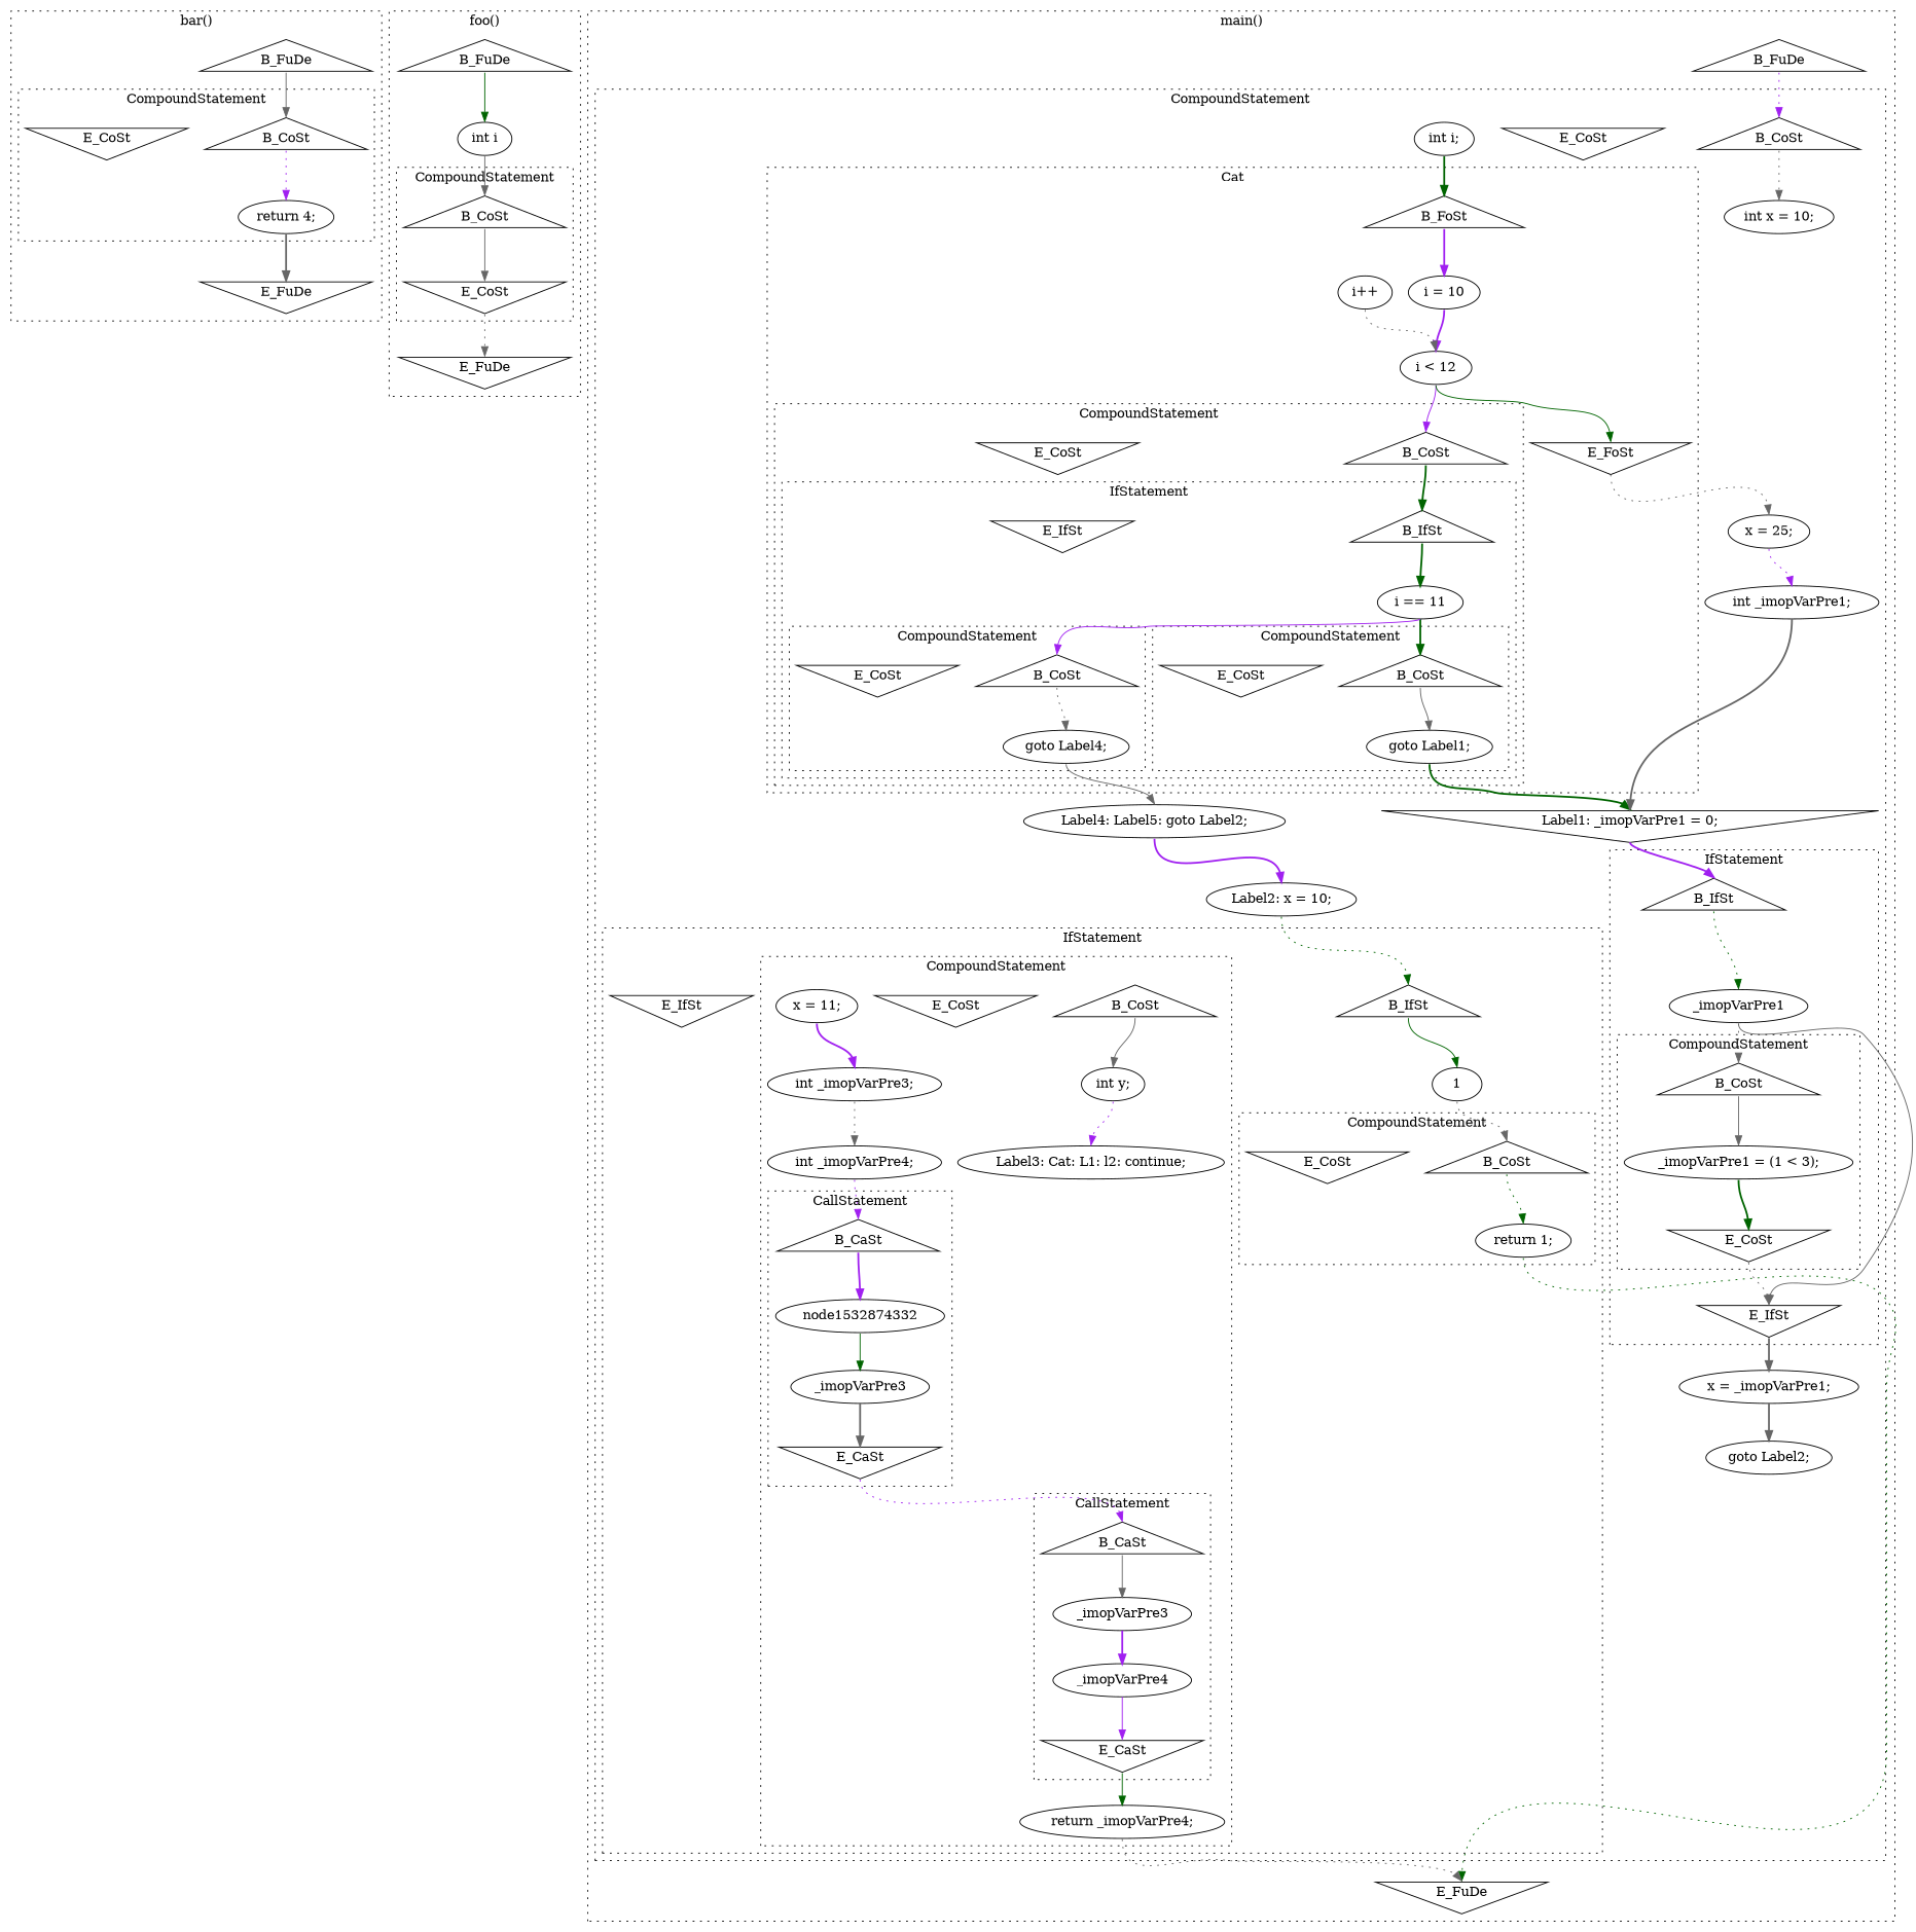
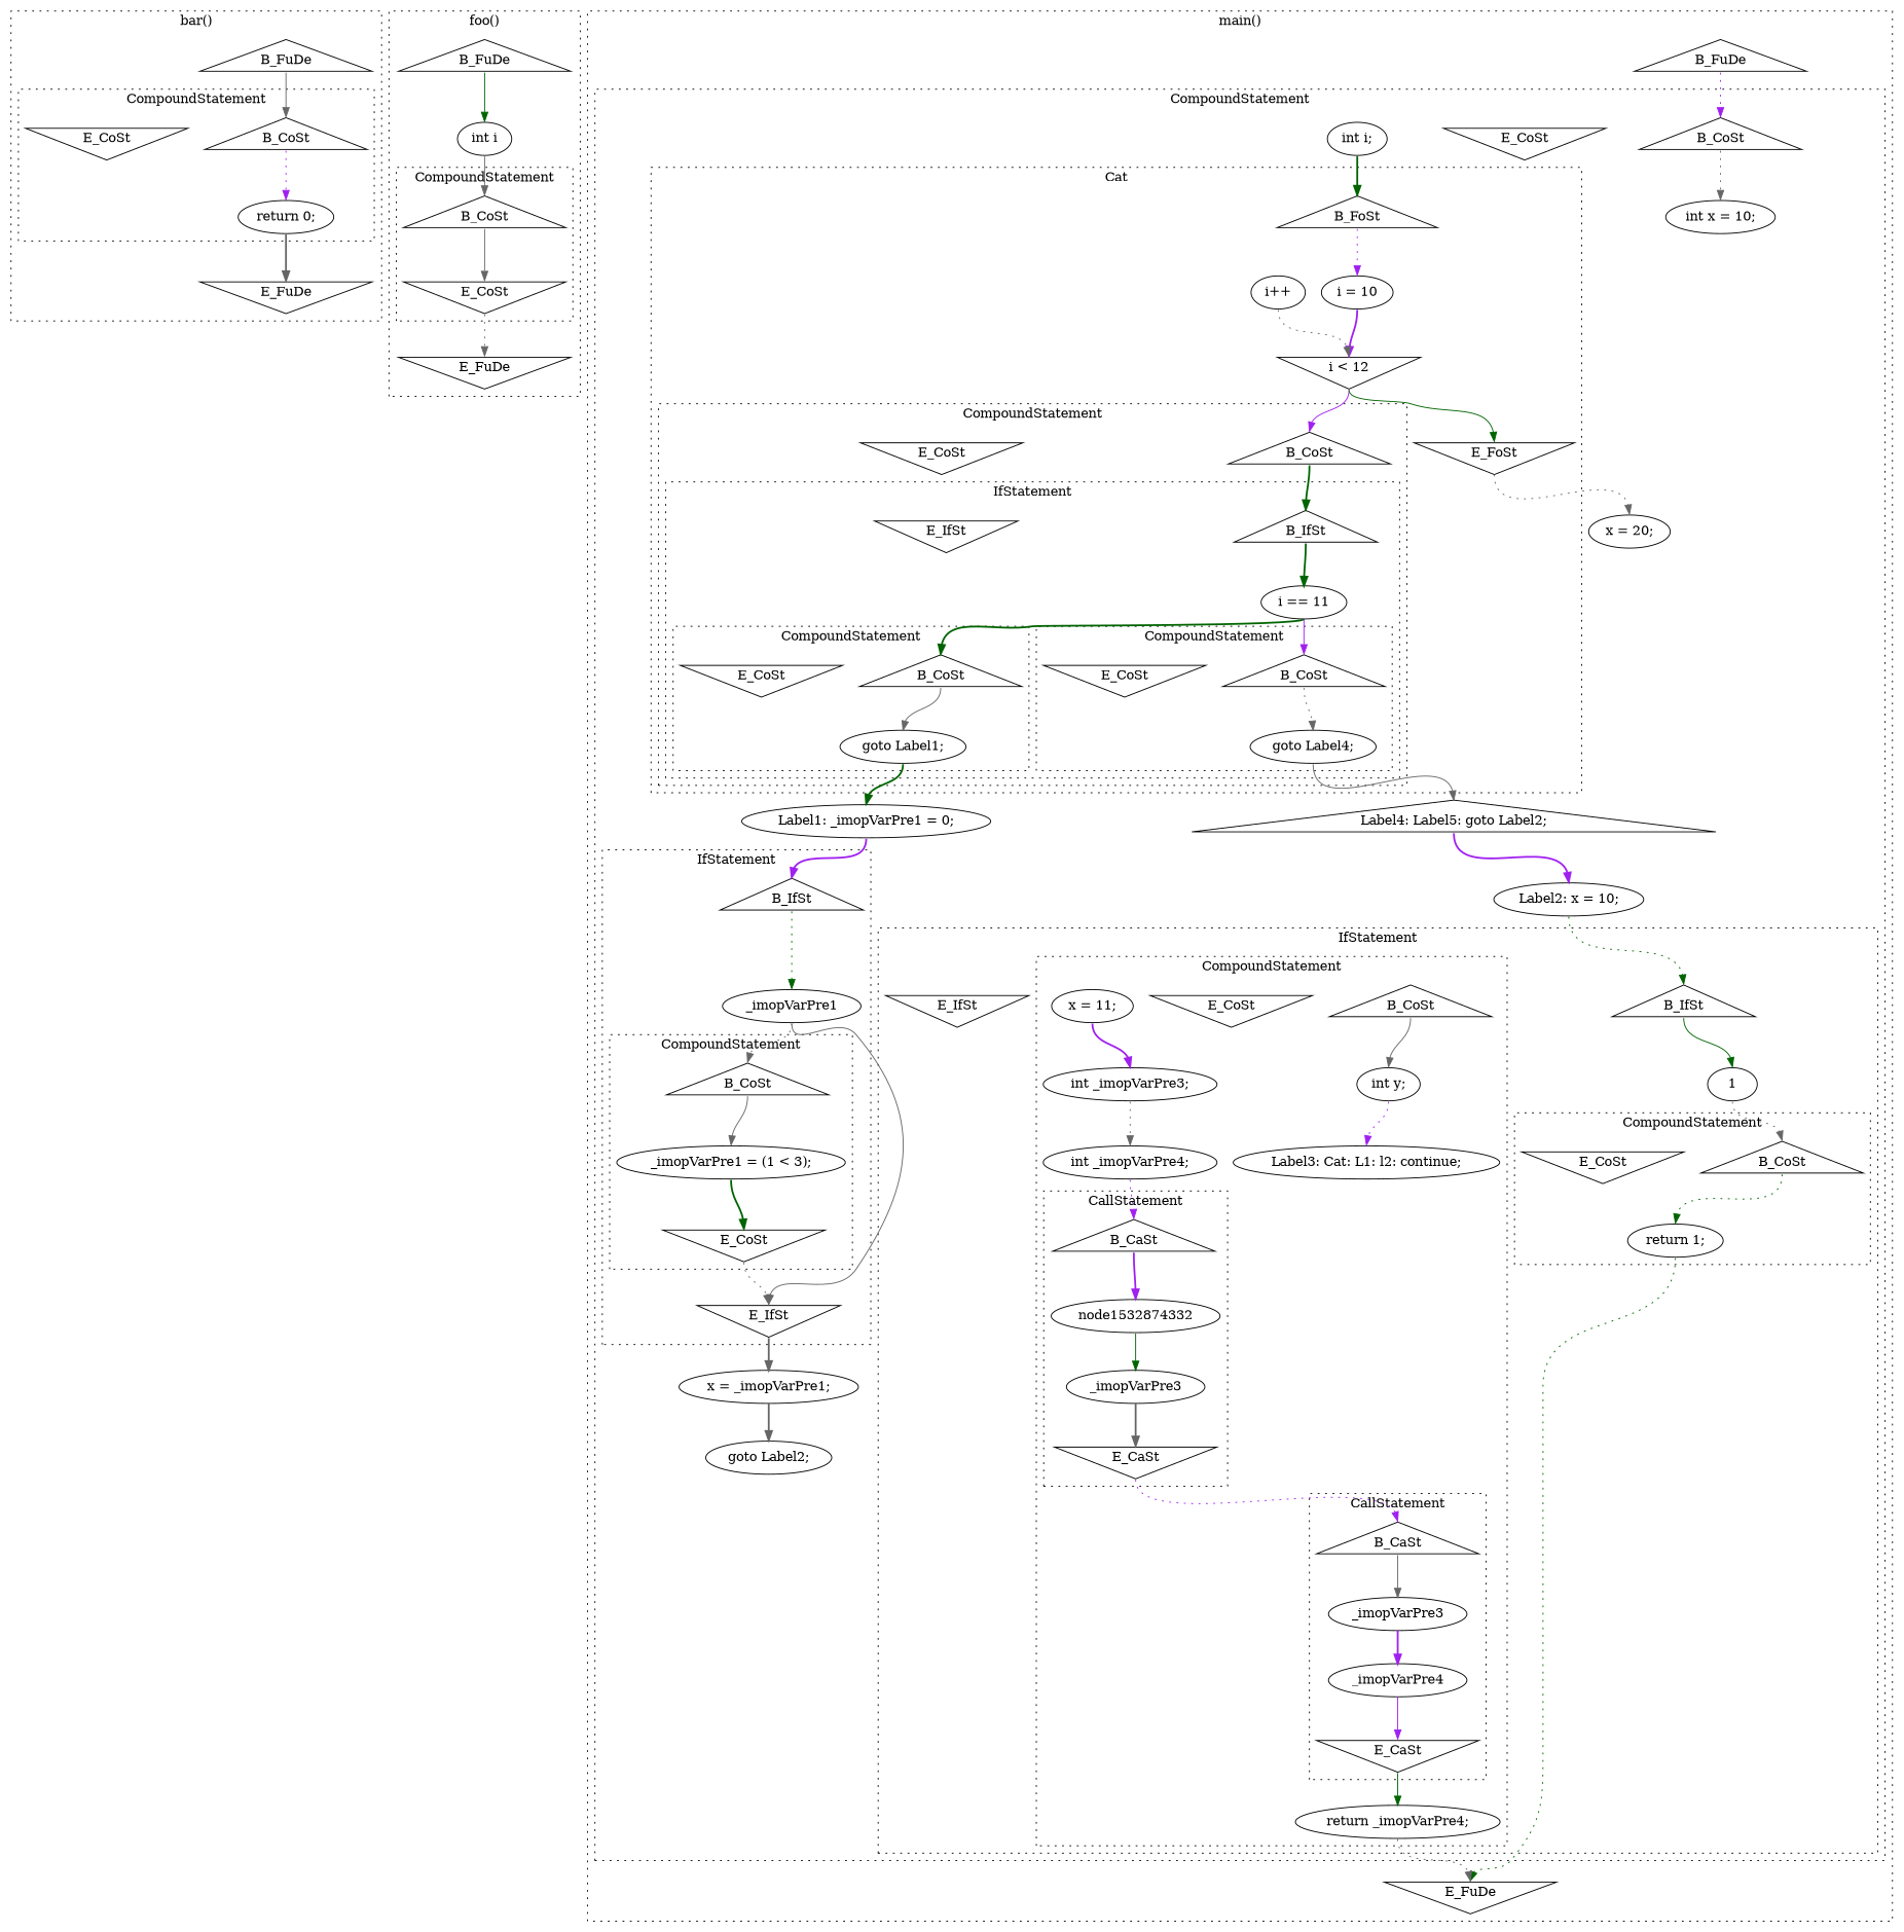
  digraph {
    compound=true
    edge [color=gray40 headport=n style=dotted tailport=s weight=8]
    n1 [label=B_CoSt shape=triangle]
    n2 [label=E_CoSt shape=invtriangle]
-   n3 [label="return 4;"]
+   n3 [label="return 0;"]
    n4 [label=B_FuDe shape=triangle]
    n5 [label=E_FuDe shape=invtriangle]
    n6 [label=B_CoSt shape=triangle]
    n7 [label=E_CoSt shape=invtriangle]
    n8 [label=B_FuDe shape=triangle]
    n9 [label=E_FuDe shape=invtriangle]
    n10 [label="int i"]
    n11 [label=B_CoSt shape=triangle]
    n12 [label=E_CoSt shape=invtriangle]
    n13 [label="goto Label1;"]
    n14 [label=B_CoSt shape=triangle]
    n15 [label=E_CoSt shape=invtriangle]
    n16 [label="goto Label4;"]
    n17 [label=B_IfSt shape=triangle]
    n18 [label=E_IfSt shape=invtriangle]
    n19 [label="i == 11"]
    n20 [label=B_CoSt shape=triangle]
    n21 [label=E_CoSt shape=invtriangle]
    n22 [label=B_FoSt shape=triangle]
    n23 [label=E_FoSt shape=invtriangle]
    n24 [label="i = 10"]
-   n25 [label="i < 12"]
+   n25 [label="i < 12" shape=invtriangle]
    n26 [label="i++"]
    n27 [label=B_CoSt shape=triangle]
    n28 [label=E_CoSt shape=invtriangle]
    n29 [label="_imopVarPre1 = (1 < 3);"]
    n30 [label=B_IfSt shape=triangle]
    n31 [label=E_IfSt shape=invtriangle]
    n32 [label=_imopVarPre1]
    n33 [label=B_CoSt shape=triangle]
    n34 [label=E_CoSt shape=invtriangle]
    n35 [label="return 1;"]
    n36 [label=B_CaSt shape=triangle]
    n37 [label=E_CaSt shape=invtriangle]
    node1532874332
    n39 [label=_imopVarPre3]
    n40 [label=B_CaSt shape=triangle]
    n41 [label=E_CaSt shape=invtriangle]
    n42 [label=_imopVarPre3]
    n43 [label=_imopVarPre4]
    n44 [label=B_CoSt shape=triangle]
    n45 [label=E_CoSt shape=invtriangle]
    n46 [label="int y;"]
    n47 [label="Label3: Cat: L1: l2: continue;"]
    n48 [label="x = 11;"]
    n49 [label="int _imopVarPre3;"]
    n50 [label="int _imopVarPre4;"]
    n51 [label="return _imopVarPre4;"]
    n52 [label=B_IfSt shape=triangle]
    n53 [label=E_IfSt shape=invtriangle]
    n54 [label=1]
    n55 [label=B_CoSt shape=triangle]
    n56 [label=E_CoSt shape=invtriangle]
    n57 [label="int x = 10;"]
    n58 [label="int i;"]
-   n59 [label="x = 25;"]
-   n60 [label="int _imopVarPre1;"]
-   n61 [label="Label1: _imopVarPre1 = 0;" shape=invtriangle]
+   n59 [label="x = 20;"]
+   n61 [label="Label1: _imopVarPre1 = 0;"]
    n62 [label="x = _imopVarPre1;"]
    n63 [label="goto Label2;"]
-   n64 [label="Label4: Label5: goto Label2;"]
+   n64 [label="Label4: Label5: goto Label2;" shape=triangle]
    n65 [label="Label2: x = 10;"]
    n66 [label=B_FuDe shape=triangle]
    n67 [label=E_FuDe shape=invtriangle]
    subgraph cluster_1 {
      label="bar()"
      style=dotted
      n4
      n5
      subgraph cluster_2 {
        label=CompoundStatement
        style=dotted
        n1
        n2
        n3
      }
    }
    subgraph cluster_3 {
      label="foo()"
      style=dotted
      n8
      n9
      n10
      subgraph cluster_4 {
        label=CompoundStatement
        style=dotted
        n6
        n7
      }
    }
    subgraph cluster_5 {
      label="main()"
      style=dotted
      n66
      n67
      subgraph cluster_6 {
        label=CompoundStatement
        style=dotted
        n55
        n56
        n57
        n58
        n59
-       n60
        n61
        n62
        n63
        n64
        n65
        subgraph cluster_7 {
          label=Cat
          style=dotted
          n22
          n23
          n24
          n25
          n26
          subgraph cluster_8 {
            label=CompoundStatement
            style=dotted
            n20
            n21
            subgraph cluster_9 {
              label=IfStatement
              style=dotted
              n17
              n18
              n19
              subgraph cluster_10 {
                label=CompoundStatement
                style=dotted
                n11
                n12
                n13
              }
              subgraph cluster_11 {
                label=CompoundStatement
                style=dotted
                n14
                n15
                n16
              }
            }
          }
        }
        subgraph cluster_12 {
          label=IfStatement
          style=dotted
          n30
          n31
          n32
          subgraph cluster_13 {
            label=CompoundStatement
            style=dotted
            n27
            n28
            n29
          }
        }
        subgraph cluster_14 {
          label=IfStatement
          style=dotted
          n52
          n53
          n54
          subgraph cluster_15 {
            label=CompoundStatement
            style=dotted
            n33
            n34
            n35
          }
          subgraph cluster_16 {
            label=CompoundStatement
            style=dotted
            n44
            n45
            n46
            n47
            n48
            n49
            n50
            n51
            subgraph cluster_17 {
              label=CallStatement
              style=dotted
              n36
              n37
              node1532874332
              n39
            }
            subgraph cluster_18 {
              label=CallStatement
              style=dotted
              n40
              n41
              n42
              n43
            }
          }
        }
      }
    }
    n1 -> n3 [color=purple]
    n3 -> n5 [style=bold]
    n4 -> n1 [style=solid]
    n6 -> n7 [style=solid]
    n7 -> n9
    n8 -> n10 [color=darkgreen style=solid]
    n10 -> n6 [style=solid]
    n11 -> n13 [style=solid]
    n13 -> n61 [color=darkgreen style=bold]
    n14 -> n16
    n16 -> n64 [style=solid]
    n17 -> n19 [color=darkgreen style=bold]
    n19 -> n11 [color=darkgreen style=bold]
    n19 -> n14 [color=purple style=solid]
    n20 -> n17 [color=darkgreen style=bold]
-   n22 -> n24 [color=purple style=bold]
+   n22 -> n24 [color=purple]
    n23 -> n59
    n24 -> n25 [color=purple style=bold]
    n25 -> n20 [color=purple style=solid]
    n25 -> n23 [color=darkgreen style=solid]
    n26 -> n25
    n27 -> n29 [style=solid]
    n28 -> n31
    n29 -> n28 [color=darkgreen style=bold]
    n30 -> n32 [color=darkgreen]
    n31 -> n62 [style=bold]
    n32 -> n27
    n32 -> n31 [style=solid]
    n33 -> n35 [color=darkgreen]
    n35 -> n67 [color=darkgreen]
    n36 -> node1532874332 [color=purple style=bold]
    n37 -> n40 [color=purple weight=""]
    node1532874332 -> n39 [color=darkgreen style=solid]
    n39 -> n37 [style=bold]
    n40 -> n42 [style=solid]
    n41 -> n51 [color=darkgreen style=solid]
    n42 -> n43 [color=purple style=bold]
    n43 -> n41 [color=purple style=solid]
    n44 -> n46 [style=solid]
    n46 -> n47 [color=purple]
    n48 -> n49 [color=purple style=bold]
    n49 -> n50
    n50 -> n36 [color=purple]
    n51 -> n67
    n52 -> n54 [color=darkgreen style=solid]
    n54 -> n33
    n55 -> n57
    n58 -> n22 [color=darkgreen style=bold]
-   n59 -> n60 [color=purple]
-   n60 -> n61 [style=bold]
    n61 -> n30 [color=purple style=bold]
    n62 -> n63 [style=bold]
    n64 -> n65 [color=purple style=bold]
    n65 -> n52 [color=darkgreen]
    n66 -> n55 [color=purple]
  }
